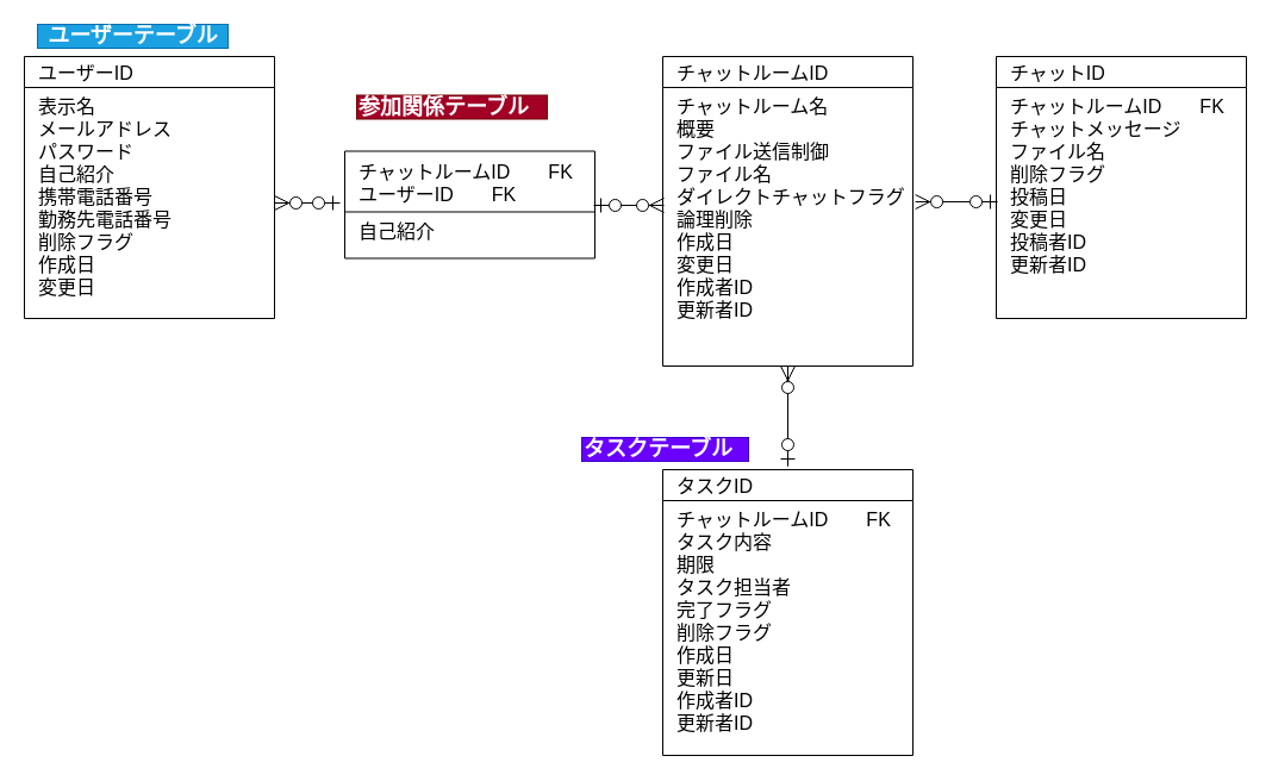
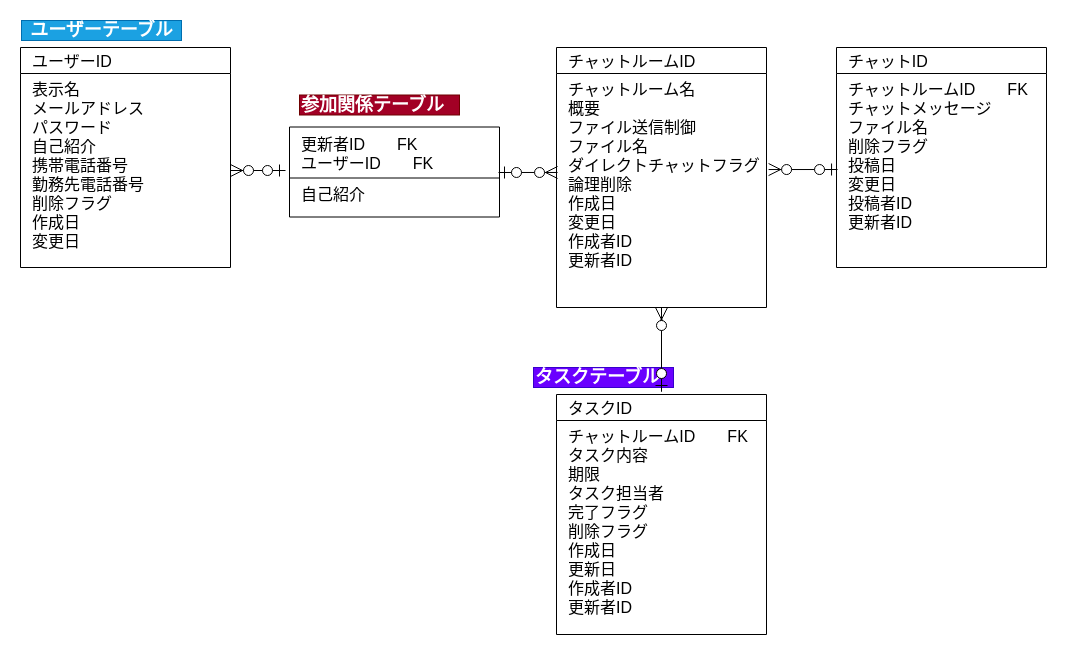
  <mxCell id="0" />
  <mxCell id="1" parent="0" />
  <mxCell id="2" value="ユーザーID" style="swimlane;fontStyle=0;childLayout=stackLayout;horizontal=1;startSize=26;fillColor=none;horizontalStack=0;resizeParent=1;resizeParentMax=0;resizeLast=0;collapsible=1;marginBottom=0;align=left;perimeterSpacing=3;spacingLeft=10;fontSize=16;" parent="1" vertex="1"><mxGeometry x="20" y="47" width="210" height="220" as="geometry" /></mxCell>
  <mxCell id="3" value="表示名&#10;メールアドレス&#10;パスワード&#10;自己紹介&#10;携帯電話番号&#10;勤務先電話番号&#10;削除フラグ&#10;作成日&#10;変更日&#10;" style="text;align=left;verticalAlign=top;spacingLeft=10;spacingRight=4;overflow=hidden;rotatable=0;points=[[0,0.5],[1,0.5]];portConstraint=eastwest;fontSize=16;" parent="2" vertex="1"><mxGeometry y="26" width="210" height="194" as="geometry" /></mxCell>
- <mxCell id="4" value="&lt;b&gt;&lt;font style=&quot;font-size: 18px&quot;&gt;ユーザーテーブル&lt;/font&gt;&lt;/b&gt;" style="text;html=1;align=center;verticalAlign=middle;resizable=0;points=[];autosize=1;fillColor=#1ba1e2;strokeColor=#006EAF;fontColor=#ffffff;" parent="1" vertex="1"><mxGeometry x="31" y="20" width="160" height="20" as="geometry" /></mxCell>
- <mxCell id="5" value="&lt;span style=&quot;font-size: 18px&quot;&gt;&lt;b&gt;参加関係テーブル&lt;/b&gt;&lt;/span&gt;" style="text;html=1;align=left;verticalAlign=middle;resizable=0;points=[];autosize=1;fillColor=#a20025;strokeColor=#6F0000;fontColor=#ffffff;" parent="1" vertex="1"><mxGeometry x="299" y="79.5" width="160" height="20" as="geometry" /></mxCell>
- <mxCell id="6" value="&lt;b&gt;&lt;font style=&quot;font-size: 18px&quot;&gt;タスクテーブル&lt;br&gt;&lt;/font&gt;&lt;/b&gt;" style="text;html=1;align=left;verticalAlign=middle;resizable=0;points=[];autosize=1;fillColor=#6a00ff;strokeColor=#3700CC;fontColor=#ffffff;" parent="1" vertex="1"><mxGeometry x="488" y="367" width="140" height="20" as="geometry" /></mxCell>
+ <mxCell id="4" value="&lt;b&gt;&lt;font style=&quot;font-size: 18px&quot;&gt;ユーザーテーブル&lt;/font&gt;&lt;/b&gt;" style="text;html=1;align=center;verticalAlign=middle;resizable=0;points=[];autosize=1;fillColor=#1ba1e2;strokeColor=#006EAF;fontColor=#ffffff;" parent="1" vertex="1"><mxGeometry x="21" y="20" width="160" height="20" as="geometry" /></mxCell>
+ <mxCell id="5" value="&lt;span style=&quot;font-size: 18px&quot;&gt;&lt;b&gt;参加関係テーブル&lt;/b&gt;&lt;/span&gt;" style="text;html=1;align=left;verticalAlign=middle;resizable=0;points=[];autosize=1;fillColor=#a20025;strokeColor=#6F0000;fontColor=#ffffff;" parent="1" vertex="1"><mxGeometry x="299" y="94.5" width="160" height="20" as="geometry" /></mxCell>
+ <mxCell id="6" value="&lt;b&gt;&lt;font style=&quot;font-size: 18px&quot;&gt;タスクテーブル&lt;br&gt;&lt;/font&gt;&lt;/b&gt;" style="text;html=1;align=left;verticalAlign=middle;resizable=0;points=[];autosize=1;fillColor=#6a00ff;strokeColor=#3700CC;fontColor=#ffffff;" parent="1" vertex="1"><mxGeometry x="533" y="367" width="140" height="20" as="geometry" /></mxCell>
  <mxCell id="7" style="rounded=0;orthogonalLoop=1;jettySize=auto;html=1;startArrow=ERzeroToMany;startFill=1;endArrow=ERzeroToOne;endFill=1;endSize=10;startSize=10;" parent="1" source="3" edge="1"><mxGeometry relative="1" as="geometry"><mxPoint x="285" y="170" as="targetPoint" /></mxGeometry></mxCell>
- <mxCell id="8" value="チャットルームID　　FK&#10;ユーザーID　　FK" style="swimlane;fontStyle=0;childLayout=stackLayout;horizontal=1;startSize=51;fillColor=none;horizontalStack=0;resizeParent=1;resizeParentMax=0;resizeLast=0;collapsible=1;marginBottom=0;align=left;perimeterSpacing=3;spacingLeft=10;fontSize=16;" parent="1" vertex="1"><mxGeometry x="289" y="126.5" width="210" height="90" as="geometry" /></mxCell>
+ <mxCell id="8" value="更新者ID　　FK&#10;ユーザーID　　FK" style="swimlane;fontStyle=0;childLayout=stackLayout;horizontal=1;startSize=51;fillColor=none;horizontalStack=0;resizeParent=1;resizeParentMax=0;resizeLast=0;collapsible=1;marginBottom=0;align=left;perimeterSpacing=3;spacingLeft=10;fontSize=16;" parent="1" vertex="1"><mxGeometry x="289" y="126.5" width="210" height="90" as="geometry" /></mxCell>
  <mxCell id="9" value="自己紹介" style="text;strokeColor=none;fillColor=none;align=left;verticalAlign=top;spacingLeft=10;spacingRight=4;overflow=hidden;rotatable=0;points=[[0,0.5],[1,0.5]];portConstraint=eastwest;fontSize=16;" parent="8" vertex="1"><mxGeometry y="51" width="210" height="39" as="geometry" /></mxCell>
  <mxCell id="10" value="チャットルームID" style="swimlane;fontStyle=0;childLayout=stackLayout;horizontal=1;startSize=26;fillColor=none;horizontalStack=0;resizeParent=1;resizeParentMax=0;resizeLast=0;collapsible=1;marginBottom=0;align=left;perimeterSpacing=3;spacingLeft=10;fontSize=16;" parent="1" vertex="1"><mxGeometry x="556" y="47" width="210" height="260" as="geometry" /></mxCell>
  <mxCell id="11" value="チャットルーム名&#10;概要&#10;ファイル送信制御&#10;ファイル名&#10;ダイレクトチャットフラグ&#10;論理削除&#10;作成日&#10;変更日&#10;作成者ID&#10;更新者ID&#10;" style="text;strokeColor=none;fillColor=none;align=left;verticalAlign=top;spacingLeft=10;spacingRight=4;overflow=hidden;rotatable=0;points=[[0,0.5],[1,0.5]];portConstraint=eastwest;fontSize=16;" parent="10" vertex="1"><mxGeometry y="26" width="210" height="234" as="geometry" /></mxCell>
  <mxCell id="12" style="rounded=0;orthogonalLoop=1;jettySize=auto;html=1;startArrow=ERzeroToOne;startFill=1;endArrow=ERzeroToMany;endFill=1;entryX=0.005;entryY=0.423;entryDx=0;entryDy=0;entryPerimeter=0;endSize=10;startSize=10;" parent="1" target="11" edge="1"><mxGeometry relative="1" as="geometry"><mxPoint x="498" y="172" as="sourcePoint" /><mxPoint x="557" y="169" as="targetPoint" /><Array as="points" /></mxGeometry></mxCell>
  <mxCell id="13" value="" style="edgeStyle=orthogonalEdgeStyle;rounded=0;orthogonalLoop=1;jettySize=auto;html=1;" edge="1" parent="1" source="14"><mxGeometry relative="1" as="geometry"><mxPoint x="661" y="317" as="targetPoint" /></mxGeometry></mxCell>
  <mxCell id="14" value="タスクID" style="swimlane;fontStyle=0;childLayout=stackLayout;horizontal=1;startSize=26;fillColor=none;horizontalStack=0;resizeParent=1;resizeParentMax=0;resizeLast=0;collapsible=1;marginBottom=0;align=left;perimeterSpacing=3;spacingLeft=10;fontSize=16;" parent="1" vertex="1"><mxGeometry x="556" y="394" width="210" height="240" as="geometry" /></mxCell>
  <mxCell id="15" value="チャットルームID　　FK&#10;タスク内容&#10;期限&#10;タスク担当者&#10;完了フラグ&#10;削除フラグ&#10;作成日&#10;更新日&#10;作成者ID&#10;更新者ID" style="text;strokeColor=none;fillColor=none;align=left;verticalAlign=top;spacingLeft=10;spacingRight=4;overflow=hidden;rotatable=0;points=[[0,0.5],[1,0.5]];portConstraint=eastwest;fontSize=16;" parent="14" vertex="1"><mxGeometry y="26" width="210" height="214" as="geometry" /></mxCell>
  <mxCell id="16" value="チャットID" style="swimlane;fontStyle=0;childLayout=stackLayout;horizontal=1;startSize=26;fillColor=none;horizontalStack=0;resizeParent=1;resizeParentMax=0;resizeLast=0;collapsible=1;marginBottom=0;align=left;perimeterSpacing=3;spacingLeft=10;fontSize=16;" parent="1" vertex="1"><mxGeometry x="836" y="47" width="210" height="220" as="geometry" /></mxCell>
  <mxCell id="17" value="チャットルームID　　FK&#10;チャットメッセージ&#10;ファイル名&#10;削除フラグ&#10;投稿日&#10;変更日&#10;投稿者ID&#10;更新者ID" style="text;strokeColor=none;fillColor=none;align=left;verticalAlign=top;spacingLeft=10;spacingRight=4;overflow=hidden;rotatable=0;points=[[0,0.5],[1,0.5]];portConstraint=eastwest;fontSize=16;" parent="16" vertex="1"><mxGeometry y="26" width="210" height="194" as="geometry" /></mxCell>
  <mxCell id="18" style="edgeStyle=none;rounded=0;orthogonalLoop=1;jettySize=auto;html=1;entryX=0.5;entryY=0;entryDx=0;entryDy=0;startArrow=ERzeroToMany;startFill=1;startSize=10;endArrow=ERzeroToOne;endFill=1;endSize=10;" parent="1" source="11" target="14" edge="1"><mxGeometry relative="1" as="geometry"><mxPoint x="661" y="371" as="targetPoint" /></mxGeometry></mxCell>
  <mxCell id="19" style="edgeStyle=none;rounded=0;orthogonalLoop=1;jettySize=auto;html=1;entryX=1.01;entryY=0.466;entryDx=0;entryDy=0;entryPerimeter=0;startArrow=ERzeroToOne;startFill=1;startSize=10;endArrow=ERzeroToMany;endFill=1;endSize=10;exitX=0.005;exitY=0.562;exitDx=0;exitDy=0;exitPerimeter=0;" parent="1" edge="1"><mxGeometry relative="1" as="geometry"><mxPoint x="837.05" y="169.028" as="sourcePoint" /><mxPoint x="768.1" y="169.044" as="targetPoint" /></mxGeometry></mxCell>
